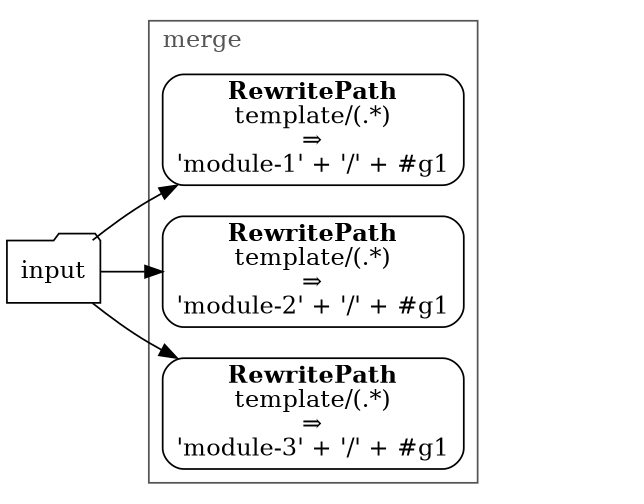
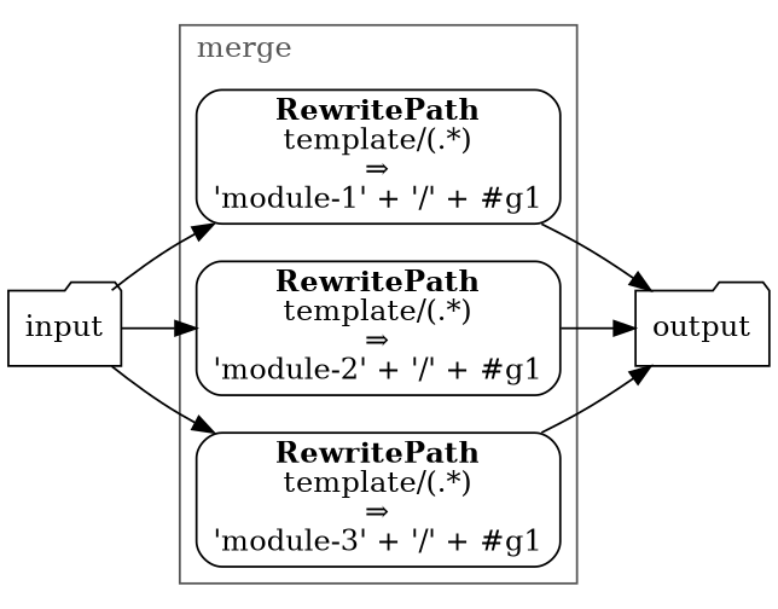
  digraph {
    labeljust=l
    rankdir=LR
    node [shape=rect style=rounded]
    n1 [label=<<b>RewritePath</b><br/>template/(.*)<br/> &#x21D2; <br/>'module-1' + '/' + #g1>]
    n2 [label=<<b>RewritePath</b><br/>template/(.*)<br/> &#x21D2; <br/>'module-2' + '/' + #g1>]
    n3 [label=<<b>RewritePath</b><br/>template/(.*)<br/> &#x21D2; <br/>'module-3' + '/' + #g1>]
    n4 [label=input shape=folder]
+   n5 [label=output shape=folder]
    subgraph cluster_1 {
      color="#555555"
      fontcolor="#555555"
      label=merge
      n1
      n2
      n3
    }
+   n1 -> n5
+   n2 -> n5
+   n3 -> n5
    n4 -> n1
    n4 -> n2
    n4 -> n3
  }
